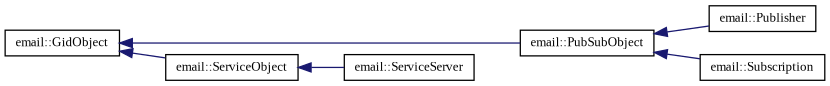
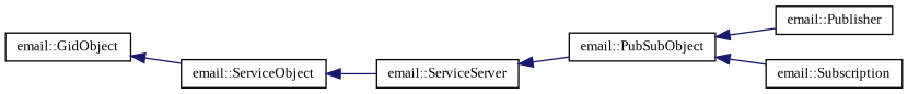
  digraph {
    fontname="Liberation Serif"
    rankdir=LR
    node [color=black fillcolor=white fontname="Liberation Serif" fontsize=10 shape=record style=filled]
    edge [color=midnightblue dir=back fontname="Liberation Serif" fontsize=10 labelfontname=Helvetica labelfontsize=10 style=solid]
    n1 [height=0.2 label="email::GidObject" width=0.4]
    n2 [height=0.2 label="email::PubSubObject" width=0.4]
    n3 [height=0.2 label="email::ServiceObject" width=0.4]
    n4 [height=0.2 label="email::Publisher" width=0.4]
    n5 [height=0.2 label="email::Subscription" width=0.4]
    n6 [height=0.2 label="email::ServiceServer" width=0.4]
-   n1 -> n2
+   n6 -> n2
    n1 -> n3
    n2 -> n4
    n2 -> n5
    n3 -> n6
  }
